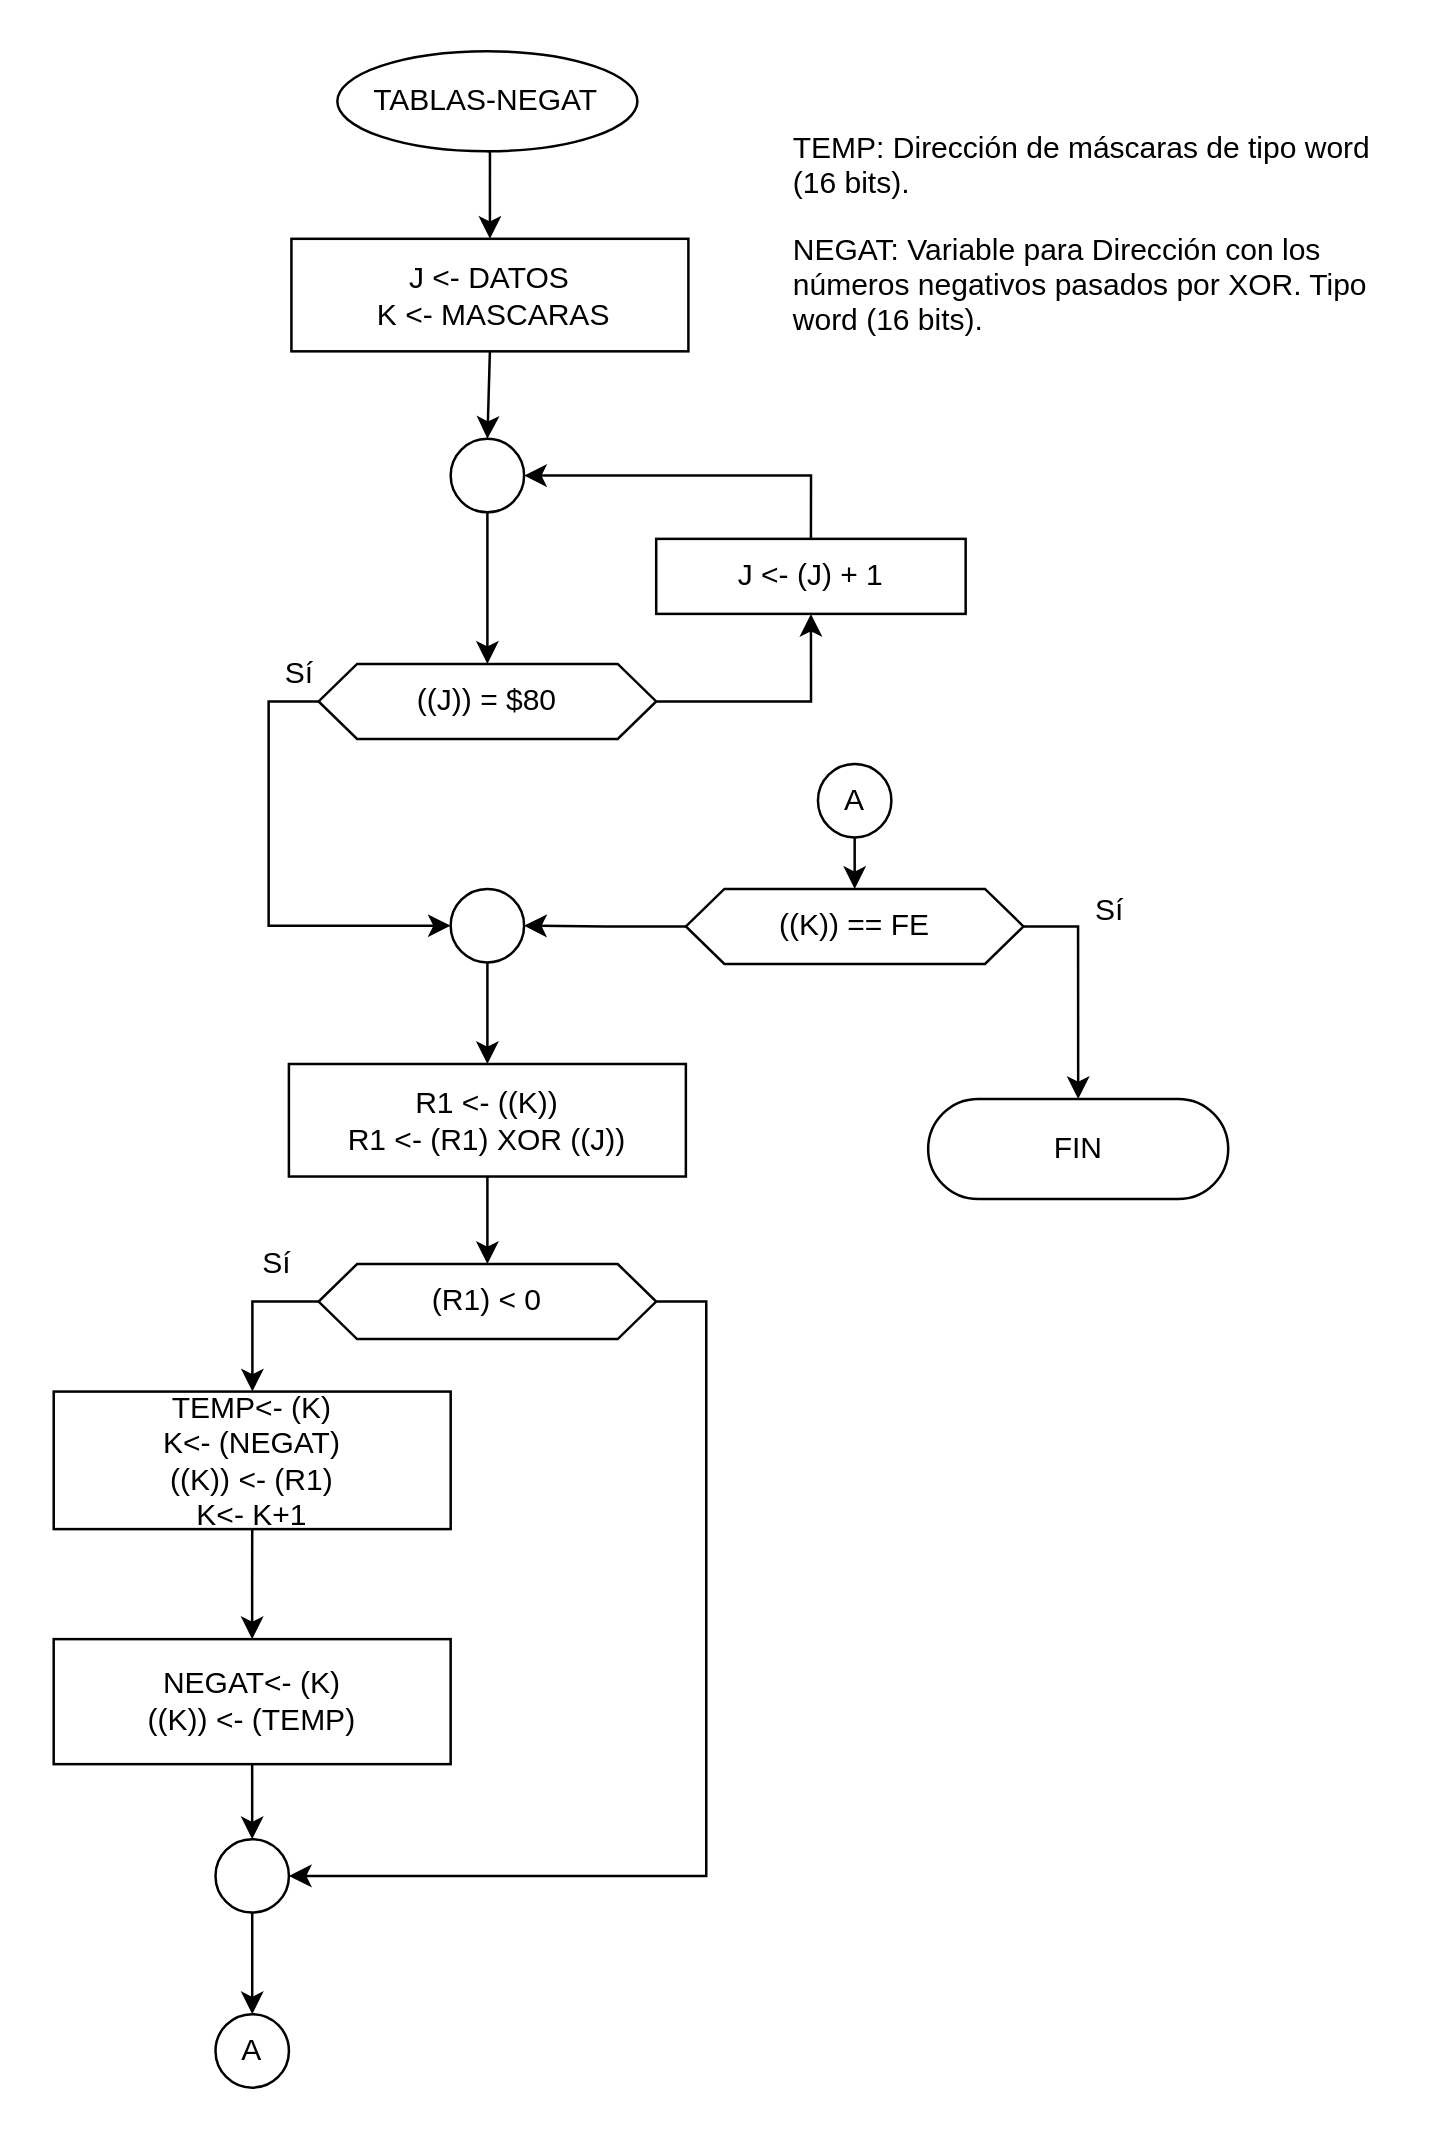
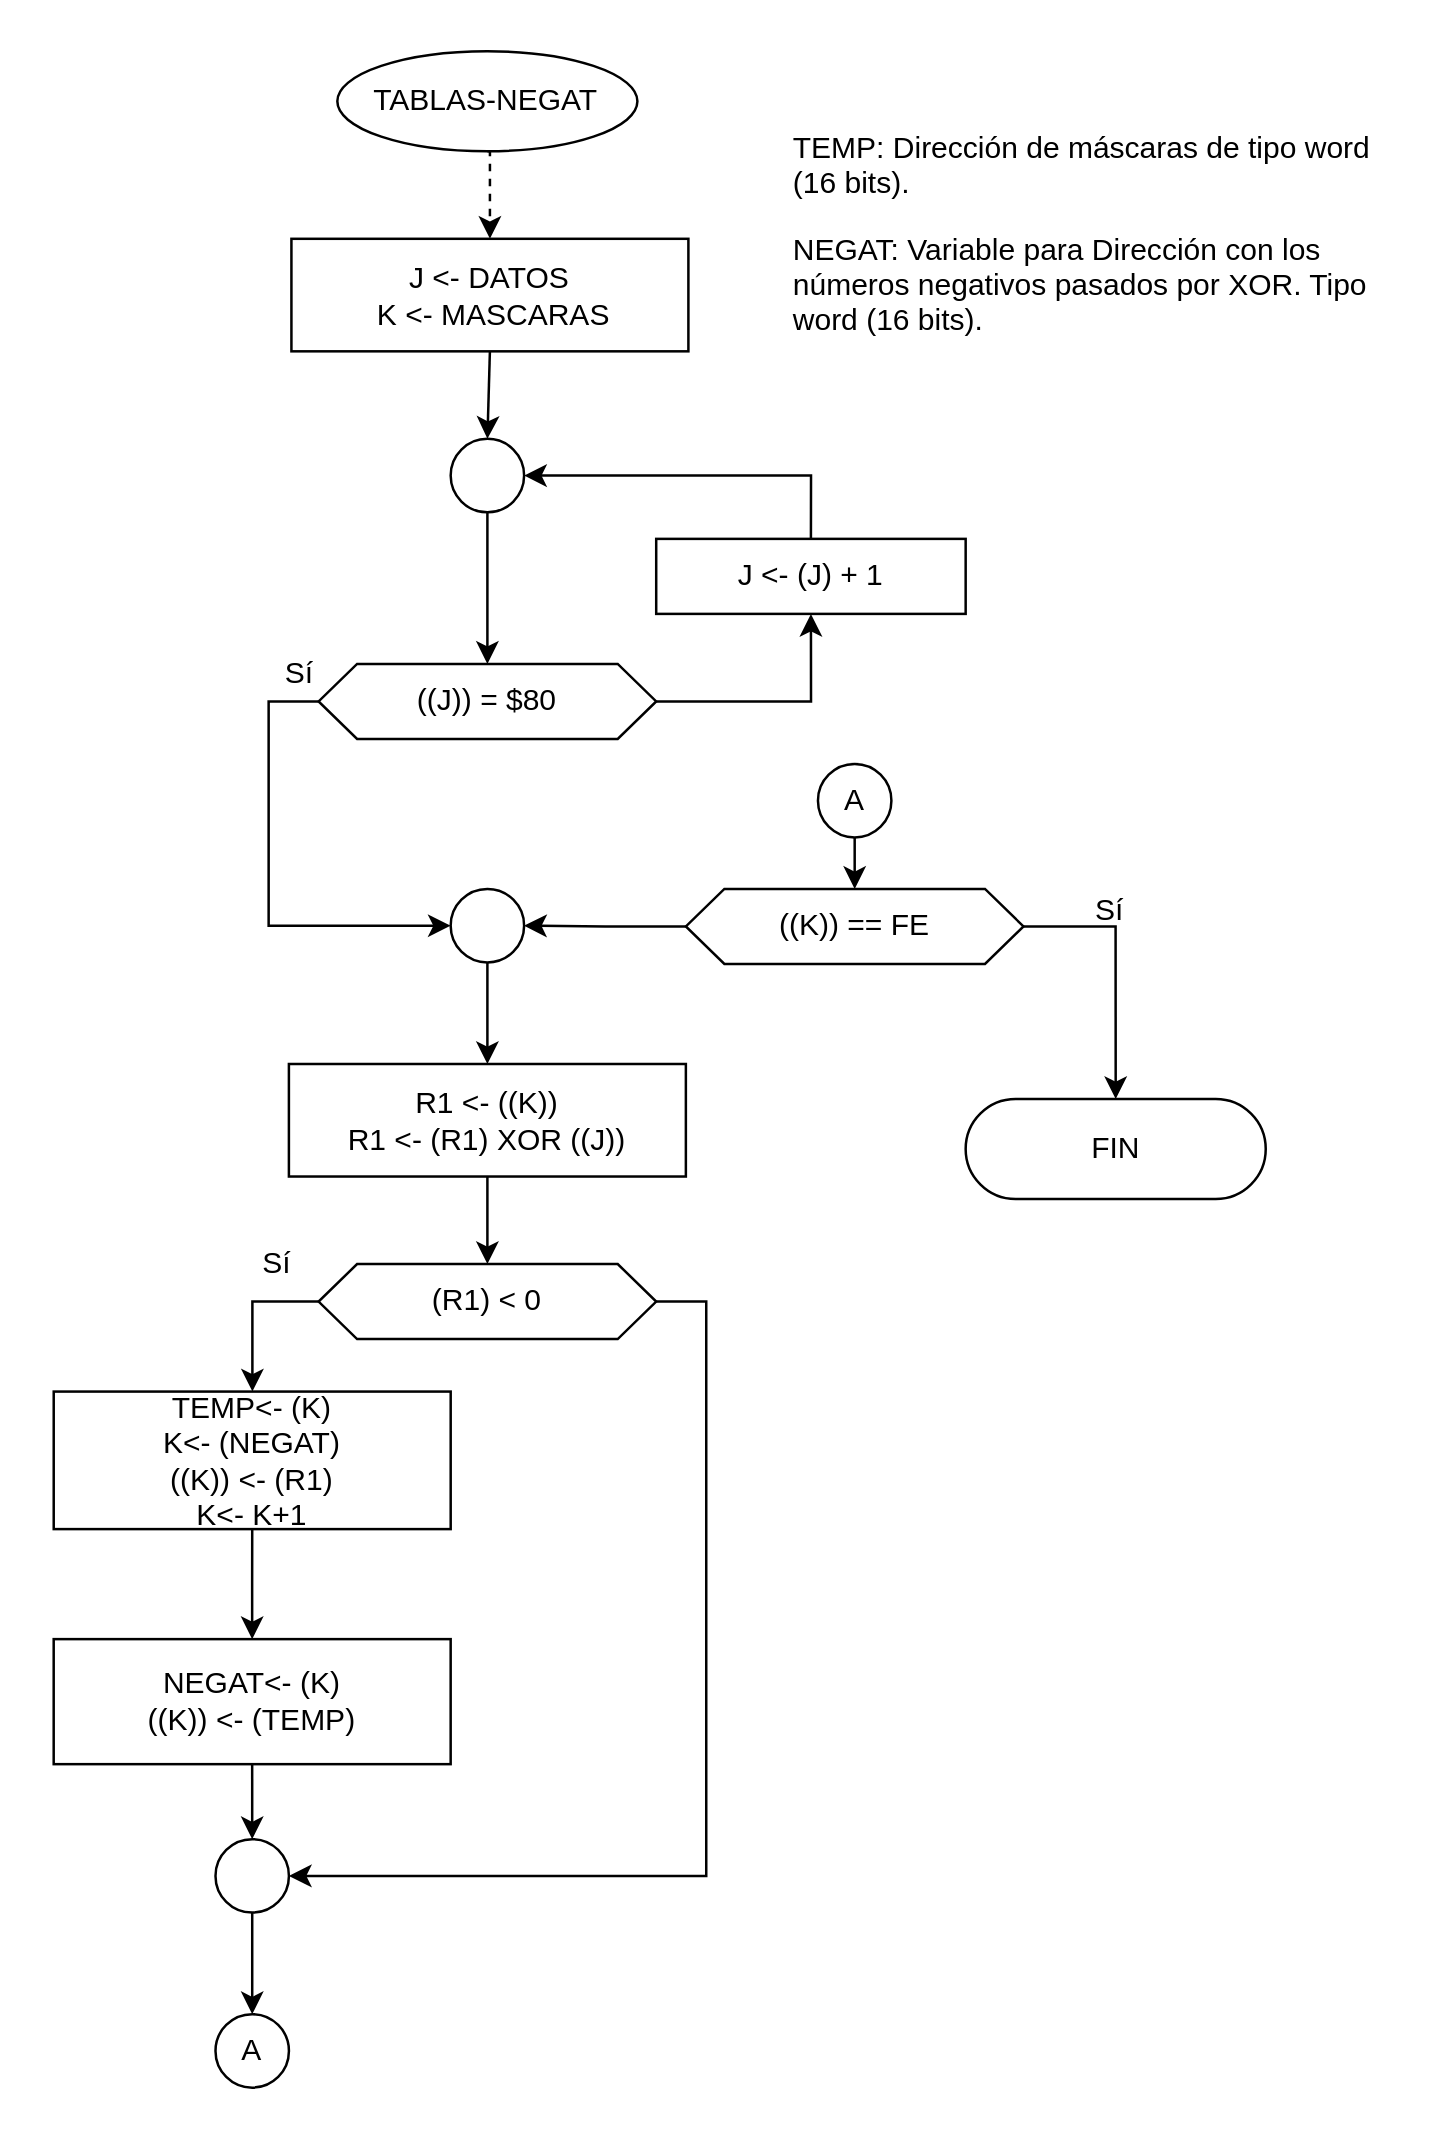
  <mxCell id="0" />
  <mxCell id="1" parent="0" />
- <mxCell id="2" style="edgeStyle=orthogonalEdgeStyle;rounded=0;orthogonalLoop=1;jettySize=auto;html=1;exitX=0.5;exitY=1;exitDx=0;exitDy=0;entryX=0.5;entryY=0;entryDx=0;entryDy=0;" edge="1" parent="1" source="3" target="5"><mxGeometry relative="1" as="geometry" /></mxCell>
+ <mxCell id="2" style="edgeStyle=orthogonalEdgeStyle;rounded=0;orthogonalLoop=1;jettySize=auto;html=1;exitX=0.5;exitY=1;exitDx=0;exitDy=0;entryX=0.5;entryY=0;entryDx=0;entryDy=0;dashed=1;" edge="1" parent="1" source="3" target="5"><mxGeometry relative="1" as="geometry" /></mxCell>
  <mxCell id="3" value="TABLAS-NEGAT" style="ellipse;whiteSpace=wrap;html=1;fontSize=12;glass=0;strokeWidth=1;shadow=0;arcSize=50;" vertex="1" parent="1"><mxGeometry x="134.37" y="20" width="120" height="40" as="geometry" /></mxCell>
  <mxCell id="4" style="edgeStyle=orthogonalEdgeStyle;rounded=0;orthogonalLoop=1;jettySize=auto;html=1;exitX=0.5;exitY=1;exitDx=0;exitDy=0;entryX=0.5;entryY=0;entryDx=0;entryDy=0;" edge="1" parent="1" source="5" target="7"><mxGeometry relative="1" as="geometry"><mxPoint x="194.365" y="200" as="targetPoint" /></mxGeometry></mxCell>
  <mxCell id="5" value="J &amp;lt;- DATOS&lt;br&gt;&amp;nbsp;K &amp;lt;- MASCARAS" style="rounded=0;whiteSpace=wrap;html=1;" vertex="1" parent="1"><mxGeometry x="116.01" y="95" width="158.75" height="45" as="geometry" /></mxCell>
  <mxCell id="6" style="edgeStyle=orthogonalEdgeStyle;rounded=0;orthogonalLoop=1;jettySize=auto;html=1;exitX=0.5;exitY=1;exitDx=0;exitDy=0;entryX=0.5;entryY=0;entryDx=0;entryDy=0;" edge="1" parent="1" source="7" target="10"><mxGeometry relative="1" as="geometry" /></mxCell>
  <mxCell id="7" value="" style="ellipse;whiteSpace=wrap;html=1;aspect=fixed;" vertex="1" parent="1"><mxGeometry x="179.7" y="175" width="29.37" height="29.37" as="geometry" /></mxCell>
  <mxCell id="8" style="edgeStyle=orthogonalEdgeStyle;rounded=0;orthogonalLoop=1;jettySize=auto;html=1;exitX=0;exitY=0.5;exitDx=0;exitDy=0;entryX=0;entryY=0.5;entryDx=0;entryDy=0;" edge="1" parent="1" source="10" target="14"><mxGeometry relative="1" as="geometry" /></mxCell>
  <mxCell id="9" style="edgeStyle=orthogonalEdgeStyle;rounded=0;orthogonalLoop=1;jettySize=auto;html=1;exitX=1;exitY=0.5;exitDx=0;exitDy=0;entryX=0.5;entryY=1;entryDx=0;entryDy=0;" edge="1" parent="1" source="10" target="12"><mxGeometry relative="1" as="geometry" /></mxCell>
  <mxCell id="10" value="((J)) = $80" style="shape=hexagon;perimeter=hexagonPerimeter2;whiteSpace=wrap;html=1;size=0.114;" vertex="1" parent="1"><mxGeometry x="126.88" y="265" width="135.01" height="30" as="geometry" /></mxCell>
  <mxCell id="11" style="edgeStyle=orthogonalEdgeStyle;rounded=0;orthogonalLoop=1;jettySize=auto;html=1;exitX=0.5;exitY=0;exitDx=0;exitDy=0;entryX=1;entryY=0.5;entryDx=0;entryDy=0;" edge="1" parent="1" source="12" target="7"><mxGeometry relative="1" as="geometry" /></mxCell>
  <mxCell id="12" value="J &amp;lt;- (J) + 1" style="rounded=0;whiteSpace=wrap;html=1;" vertex="1" parent="1"><mxGeometry x="261.89" y="215" width="123.75" height="30" as="geometry" /></mxCell>
  <mxCell id="13" style="edgeStyle=orthogonalEdgeStyle;rounded=0;orthogonalLoop=1;jettySize=auto;html=1;exitX=0.5;exitY=1;exitDx=0;exitDy=0;entryX=0.5;entryY=0;entryDx=0;entryDy=0;" edge="1" parent="1" source="14" target="16"><mxGeometry relative="1" as="geometry" /></mxCell>
  <mxCell id="14" value="" style="ellipse;whiteSpace=wrap;html=1;aspect=fixed;" vertex="1" parent="1"><mxGeometry x="179.7" y="355" width="29.37" height="29.37" as="geometry" /></mxCell>
  <mxCell id="15" style="edgeStyle=orthogonalEdgeStyle;rounded=0;orthogonalLoop=1;jettySize=auto;html=1;exitX=0.5;exitY=1;exitDx=0;exitDy=0;entryX=0.5;entryY=0;entryDx=0;entryDy=0;" edge="1" parent="1" source="16" target="19"><mxGeometry relative="1" as="geometry" /></mxCell>
  <mxCell id="16" value="R1 &amp;lt;- ((K))&lt;br&gt;R1 &amp;lt;- (R1) XOR ((J))" style="rounded=0;whiteSpace=wrap;html=1;" vertex="1" parent="1"><mxGeometry x="115" y="425" width="158.75" height="45" as="geometry" /></mxCell>
  <mxCell id="17" style="edgeStyle=orthogonalEdgeStyle;rounded=0;orthogonalLoop=1;jettySize=auto;html=1;exitX=0;exitY=0.5;exitDx=0;exitDy=0;" edge="1" parent="1" source="19" target="21"><mxGeometry relative="1" as="geometry" /></mxCell>
  <mxCell id="18" style="edgeStyle=orthogonalEdgeStyle;rounded=0;orthogonalLoop=1;jettySize=auto;html=1;exitX=1;exitY=0.5;exitDx=0;exitDy=0;entryX=1;entryY=0.5;entryDx=0;entryDy=0;" edge="1" parent="1" source="19" target="34"><mxGeometry relative="1" as="geometry" /></mxCell>
  <mxCell id="19" value="(R1) &amp;lt; 0" style="shape=hexagon;perimeter=hexagonPerimeter2;whiteSpace=wrap;html=1;size=0.114;" vertex="1" parent="1"><mxGeometry x="126.88" y="505" width="135.01" height="30" as="geometry" /></mxCell>
  <mxCell id="20" style="edgeStyle=orthogonalEdgeStyle;rounded=0;orthogonalLoop=1;jettySize=auto;html=1;exitX=0.5;exitY=1;exitDx=0;exitDy=0;entryX=0.5;entryY=0;entryDx=0;entryDy=0;" edge="1" parent="1" source="21" target="23"><mxGeometry relative="1" as="geometry" /></mxCell>
  <mxCell id="21" value="TEMP&amp;lt;- (K)&lt;br&gt;K&amp;lt;- (NEGAT)&lt;br&gt;((K)) &amp;lt;- (R1)&lt;br&gt;K&amp;lt;- K+1" style="rounded=0;whiteSpace=wrap;html=1;" vertex="1" parent="1"><mxGeometry x="20.95" y="556" width="158.75" height="55" as="geometry" /></mxCell>
  <mxCell id="22" style="edgeStyle=orthogonalEdgeStyle;rounded=0;orthogonalLoop=1;jettySize=auto;html=1;exitX=0.5;exitY=1;exitDx=0;exitDy=0;entryX=0.5;entryY=0;entryDx=0;entryDy=0;" edge="1" parent="1" source="34" target="24"><mxGeometry relative="1" as="geometry" /></mxCell>
  <mxCell id="23" value="NEGAT&amp;lt;- (K)&lt;br&gt;((K)) &amp;lt;- (TEMP)" style="rounded=0;whiteSpace=wrap;html=1;" vertex="1" parent="1"><mxGeometry x="20.94" y="655" width="158.75" height="50" as="geometry" /></mxCell>
  <mxCell id="24" value="A" style="ellipse;whiteSpace=wrap;html=1;aspect=fixed;" vertex="1" parent="1"><mxGeometry x="85.64" y="805" width="29.37" height="29.37" as="geometry" /></mxCell>
  <mxCell id="25" style="edgeStyle=orthogonalEdgeStyle;rounded=0;orthogonalLoop=1;jettySize=auto;html=1;exitX=0.5;exitY=1;exitDx=0;exitDy=0;entryX=0.5;entryY=0;entryDx=0;entryDy=0;" edge="1" parent="1" source="26" target="29"><mxGeometry relative="1" as="geometry"><mxPoint x="479.69" y="349.68" as="targetPoint" /></mxGeometry></mxCell>
  <mxCell id="26" value="A" style="ellipse;whiteSpace=wrap;html=1;aspect=fixed;" vertex="1" parent="1"><mxGeometry x="326.58" y="305" width="29.37" height="29.37" as="geometry" /></mxCell>
  <mxCell id="27" style="edgeStyle=orthogonalEdgeStyle;rounded=0;orthogonalLoop=1;jettySize=auto;html=1;exitX=0;exitY=0.5;exitDx=0;exitDy=0;entryX=1;entryY=0.5;entryDx=0;entryDy=0;" edge="1" parent="1" source="29" target="14"><mxGeometry relative="1" as="geometry" /></mxCell>
  <mxCell id="28" style="edgeStyle=orthogonalEdgeStyle;rounded=0;orthogonalLoop=1;jettySize=auto;html=1;exitX=1;exitY=0.5;exitDx=0;exitDy=0;entryX=0.5;entryY=0;entryDx=0;entryDy=0;" edge="1" parent="1" source="29" target="30"><mxGeometry relative="1" as="geometry" /></mxCell>
  <mxCell id="29" value="((K)) == FE" style="shape=hexagon;perimeter=hexagonPerimeter2;whiteSpace=wrap;html=1;size=0.114;" vertex="1" parent="1"><mxGeometry x="273.76" y="355" width="135.01" height="30" as="geometry" /></mxCell>
- <mxCell id="30" value="FIN" style="rounded=1;whiteSpace=wrap;html=1;fontSize=12;glass=0;strokeWidth=1;shadow=0;arcSize=50;" vertex="1" parent="1"><mxGeometry x="370.64" y="439" width="120" height="40" as="geometry" /></mxCell>
+ <mxCell id="30" value="FIN" style="rounded=1;whiteSpace=wrap;html=1;fontSize=12;glass=0;strokeWidth=1;shadow=0;arcSize=50;" vertex="1" parent="1"><mxGeometry x="385.64" y="439" width="120" height="40" as="geometry" /></mxCell>
  <mxCell id="31" value="Sí" style="text;html=1;align=center;verticalAlign=middle;resizable=0;points=[];autosize=1;" vertex="1" parent="1"><mxGeometry x="104" y="259" width="30" height="20" as="geometry" /></mxCell>
  <mxCell id="32" value="Sí" style="text;html=1;align=center;verticalAlign=middle;resizable=0;points=[];autosize=1;" vertex="1" parent="1"><mxGeometry x="428" y="354" width="30" height="20" as="geometry" /></mxCell>
  <mxCell id="33" value="Sí" style="text;html=1;align=center;verticalAlign=middle;resizable=0;points=[];autosize=1;" vertex="1" parent="1"><mxGeometry x="95" y="495" width="30" height="20" as="geometry" /></mxCell>
  <mxCell id="34" value="" style="ellipse;whiteSpace=wrap;html=1;aspect=fixed;" vertex="1" parent="1"><mxGeometry x="85.64" y="735" width="29.37" height="29.37" as="geometry" /></mxCell>
  <mxCell id="35" style="edgeStyle=orthogonalEdgeStyle;rounded=0;orthogonalLoop=1;jettySize=auto;html=1;exitX=0.5;exitY=1;exitDx=0;exitDy=0;entryX=0.5;entryY=0;entryDx=0;entryDy=0;" edge="1" parent="1" source="23" target="34"><mxGeometry relative="1" as="geometry"><mxPoint x="100.315" y="705" as="sourcePoint" /><mxPoint x="100.315" y="785" as="targetPoint" /></mxGeometry></mxCell>
  <mxCell id="36" value="&lt;h3 style=&quot;text-align: center&quot;&gt;&lt;br&gt;&lt;/h3&gt;&lt;p&gt;TEMP: Dirección de máscaras de tipo word (16 bits).&lt;/p&gt;&lt;p&gt;NEGAT: Variable para Dirección con los números negativos pasados por XOR. Tipo word (16 bits).&lt;/p&gt;&lt;p&gt;&lt;br&gt;&lt;/p&gt;" style="text;html=1;strokeColor=none;fillColor=none;align=left;verticalAlign=middle;whiteSpace=wrap;rounded=0;" vertex="1" parent="1"><mxGeometry x="315" y="20" width="240" height="140" as="geometry" /></mxCell>
